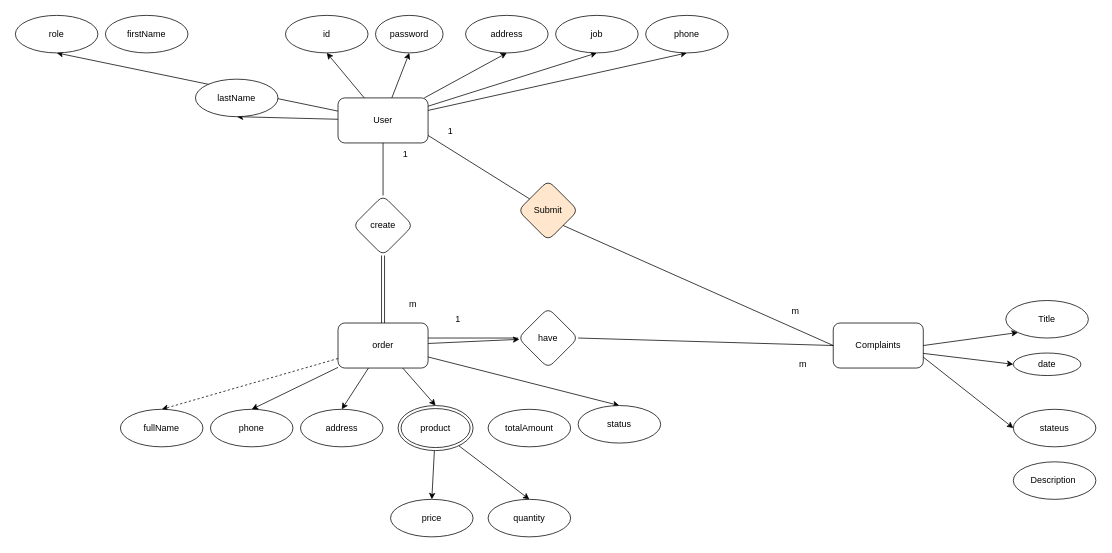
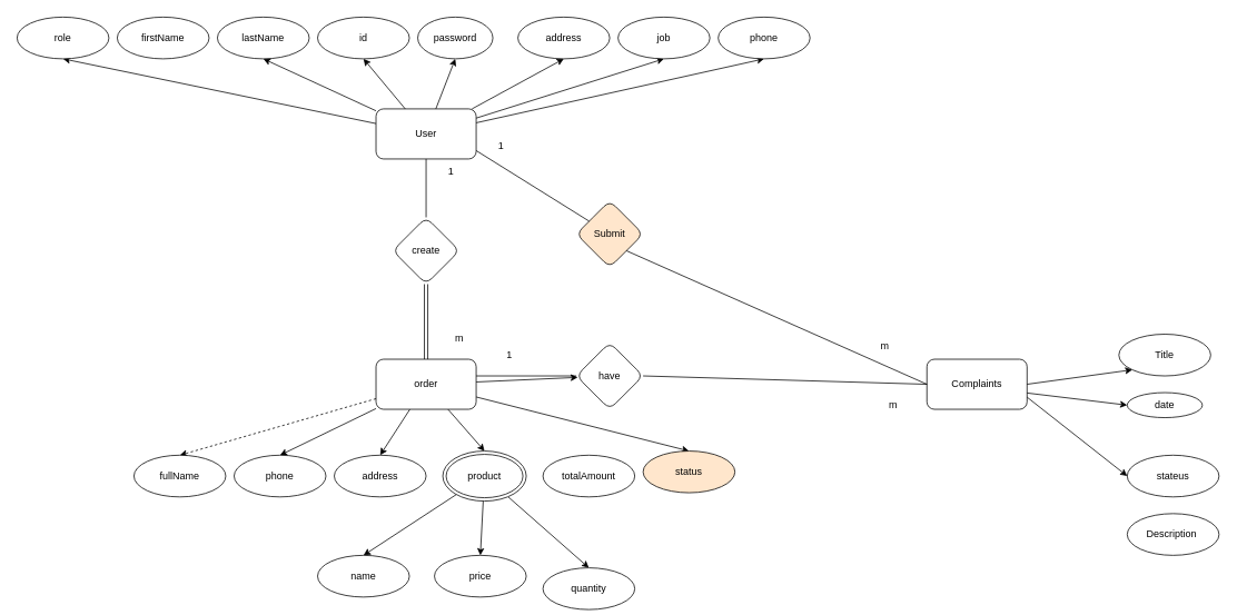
  <mxCell id="0" />
  <mxCell id="1" parent="0" />
  <mxCell id="2" value="" style="edgeStyle=none;html=1;entryX=0.5;entryY=1;entryDx=0;entryDy=0;" parent="1" source="9" target="17" edge="1"><mxGeometry relative="1" as="geometry"><mxPoint x="510" y="60" as="targetPoint" /></mxGeometry></mxCell>
  <mxCell id="3" style="edgeStyle=none;html=1;entryX=0.5;entryY=1;entryDx=0;entryDy=0;" parent="1" source="9" target="19" edge="1"><mxGeometry relative="1" as="geometry" /></mxCell>
  <mxCell id="4" style="edgeStyle=none;html=1;entryX=0.5;entryY=1;entryDx=0;entryDy=0;" parent="1" source="9" target="20" edge="1"><mxGeometry relative="1" as="geometry" /></mxCell>
  <mxCell id="5" style="edgeStyle=none;html=1;entryX=0.5;entryY=1;entryDx=0;entryDy=0;" parent="1" source="9" target="21" edge="1"><mxGeometry relative="1" as="geometry" /></mxCell>
  <mxCell id="6" style="edgeStyle=none;html=1;entryX=0.5;entryY=1;entryDx=0;entryDy=0;" parent="1" source="9" target="22" edge="1"><mxGeometry relative="1" as="geometry" /></mxCell>
  <mxCell id="7" style="edgeStyle=none;html=1;entryX=0.5;entryY=1;entryDx=0;entryDy=0;" parent="1" source="9" target="23" edge="1"><mxGeometry relative="1" as="geometry" /></mxCell>
  <mxCell id="8" style="edgeStyle=none;html=1;entryX=0.5;entryY=1;entryDx=0;entryDy=0;" parent="1" source="9" target="24" edge="1"><mxGeometry relative="1" as="geometry" /></mxCell>
  <mxCell id="9" value="User" style="rounded=1;whiteSpace=wrap;html=1;" parent="1" vertex="1"><mxGeometry x="450" y="130" width="120" height="60" as="geometry" /></mxCell>
  <mxCell id="10" style="edgeStyle=none;html=1;entryX=0.5;entryY=0;entryDx=0;entryDy=0;dashed=1;" parent="1" source="16" target="25" edge="1"><mxGeometry relative="1" as="geometry" /></mxCell>
  <mxCell id="11" style="edgeStyle=none;html=1;entryX=0.5;entryY=0;entryDx=0;entryDy=0;" parent="1" source="16" target="26" edge="1"><mxGeometry relative="1" as="geometry" /></mxCell>
  <mxCell id="12" style="edgeStyle=none;html=1;entryX=0.5;entryY=0;entryDx=0;entryDy=0;" parent="1" source="16" target="27" edge="1"><mxGeometry relative="1" as="geometry" /></mxCell>
  <mxCell id="13" style="edgeStyle=none;html=1;entryX=0.5;entryY=0;entryDx=0;entryDy=0;" parent="1" source="16" target="32" edge="1"><mxGeometry relative="1" as="geometry" /></mxCell>
  <mxCell id="14" style="edgeStyle=none;html=1;" parent="1" source="16" target="52" edge="1"><mxGeometry relative="1" as="geometry" /></mxCell>
  <mxCell id="15" style="edgeStyle=none;html=1;entryX=0.5;entryY=0;entryDx=0;entryDy=0;" parent="1" source="16" target="37" edge="1"><mxGeometry relative="1" as="geometry" /></mxCell>
  <mxCell id="16" value="order" style="rounded=1;whiteSpace=wrap;html=1;" parent="1" vertex="1"><mxGeometry x="450" y="430" width="120" height="60" as="geometry" /></mxCell>
  <mxCell id="17" value="role" style="ellipse;whiteSpace=wrap;html=1;" parent="1" vertex="1"><mxGeometry x="20" y="20" width="110" height="50" as="geometry" /></mxCell>
  <mxCell id="18" value="firstName" style="ellipse;whiteSpace=wrap;html=1;" parent="1" vertex="1"><mxGeometry x="140" y="20" width="110" height="50" as="geometry" /></mxCell>
- <mxCell id="19" value="lastName" style="ellipse;whiteSpace=wrap;html=1;" parent="1" vertex="1"><mxGeometry x="260" y="105" width="110" height="50" as="geometry" /></mxCell>
+ <mxCell id="19" value="lastName" style="ellipse;whiteSpace=wrap;html=1;" parent="1" vertex="1"><mxGeometry x="260" y="20" width="110" height="50" as="geometry" /></mxCell>
  <mxCell id="20" value="id" style="ellipse;whiteSpace=wrap;html=1;" parent="1" vertex="1"><mxGeometry x="380" y="20" width="110" height="50" as="geometry" /></mxCell>
  <mxCell id="21" value="password" style="ellipse;whiteSpace=wrap;html=1;" parent="1" vertex="1"><mxGeometry x="500" y="20" width="90" height="50" as="geometry" /></mxCell>
  <mxCell id="22" value="address" style="ellipse;whiteSpace=wrap;html=1;" parent="1" vertex="1"><mxGeometry x="620" y="20" width="110" height="50" as="geometry" /></mxCell>
  <mxCell id="23" value="job" style="ellipse;whiteSpace=wrap;html=1;" parent="1" vertex="1"><mxGeometry x="740" y="20" width="110" height="50" as="geometry" /></mxCell>
  <mxCell id="24" value="phone" style="ellipse;whiteSpace=wrap;html=1;" parent="1" vertex="1"><mxGeometry x="860" y="20" width="110" height="50" as="geometry" /></mxCell>
  <mxCell id="25" value="fullName" style="ellipse;whiteSpace=wrap;html=1;" parent="1" vertex="1"><mxGeometry x="160" y="545" width="110" height="50" as="geometry" /></mxCell>
  <mxCell id="26" value="phone" style="ellipse;whiteSpace=wrap;html=1;" parent="1" vertex="1"><mxGeometry x="280" y="545" width="110" height="50" as="geometry" /></mxCell>
  <mxCell id="27" value="address" style="ellipse;whiteSpace=wrap;html=1;" parent="1" vertex="1"><mxGeometry x="400" y="545" width="110" height="50" as="geometry" /></mxCell>
  <mxCell id="28" value="totalAmount" style="ellipse;whiteSpace=wrap;html=1;" parent="1" vertex="1"><mxGeometry x="650" y="545" width="110" height="50" as="geometry" /></mxCell>
+ <mxCell id="29" style="edgeStyle=none;html=1;entryX=0.5;entryY=0;entryDx=0;entryDy=0;" parent="1" source="32" target="33" edge="1"><mxGeometry relative="1" as="geometry" /></mxCell>
  <mxCell id="30" style="edgeStyle=none;html=1;entryX=0.5;entryY=0;entryDx=0;entryDy=0;" parent="1" source="32" target="34" edge="1"><mxGeometry relative="1" as="geometry" /></mxCell>
  <mxCell id="31" style="edgeStyle=none;html=1;entryX=0.5;entryY=0;entryDx=0;entryDy=0;" parent="1" source="32" target="35" edge="1"><mxGeometry relative="1" as="geometry" /></mxCell>
  <mxCell id="32" value="product" style="ellipse;shape=doubleEllipse;whiteSpace=wrap;html=1;" parent="1" vertex="1"><mxGeometry x="530" y="540" width="100" height="60" as="geometry" /></mxCell>
+ <mxCell id="33" value="name" style="ellipse;whiteSpace=wrap;html=1;" parent="1" vertex="1"><mxGeometry x="380" y="665" width="110" height="50" as="geometry" /></mxCell>
  <mxCell id="34" value="price" style="ellipse;whiteSpace=wrap;html=1;" parent="1" vertex="1"><mxGeometry x="520" y="665" width="110" height="50" as="geometry" /></mxCell>
- <mxCell id="35" value="quantity" style="ellipse;whiteSpace=wrap;html=1;" parent="1" vertex="1"><mxGeometry x="650" y="665" width="110" height="50" as="geometry" /></mxCell>
+ <mxCell id="35" value="quantity" style="ellipse;whiteSpace=wrap;html=1;" parent="1" vertex="1"><mxGeometry x="650" y="680" width="110" height="50" as="geometry" /></mxCell>
  <mxCell id="36" value="create" style="rhombus;whiteSpace=wrap;html=1;rounded=1;" parent="1" vertex="1"><mxGeometry x="470" y="260" width="80" height="80" as="geometry" /></mxCell>
- <mxCell id="37" value="status" style="ellipse;whiteSpace=wrap;html=1;" parent="1" vertex="1"><mxGeometry x="770" y="540" width="110" height="50" as="geometry" /></mxCell>
+ <mxCell id="37" value="status" style="ellipse;whiteSpace=wrap;html=1;fillColor=#ffe6cc;" parent="1" vertex="1"><mxGeometry x="770" y="540" width="110" height="50" as="geometry" /></mxCell>
  <mxCell id="38" value="" style="endArrow=none;html=1;entryX=0.5;entryY=1;entryDx=0;entryDy=0;exitX=0.5;exitY=0;exitDx=0;exitDy=0;" parent="1" source="36" target="9" edge="1"><mxGeometry width="50" height="50" relative="1" as="geometry"><mxPoint x="520" y="260" as="sourcePoint" /><mxPoint x="570" y="210" as="targetPoint" /></mxGeometry></mxCell>
  <mxCell id="39" value="" style="shape=link;html=1;entryX=0.5;entryY=0;entryDx=0;entryDy=0;exitX=0.5;exitY=1;exitDx=0;exitDy=0;" parent="1" source="36" target="16" edge="1"><mxGeometry width="100" relative="1" as="geometry"><mxPoint x="480" y="340" as="sourcePoint" /><mxPoint x="580" y="340" as="targetPoint" /></mxGeometry></mxCell>
  <mxCell id="40" value="1" style="text;html=1;strokeColor=none;fillColor=none;align=center;verticalAlign=middle;whiteSpace=wrap;rounded=0;" parent="1" vertex="1"><mxGeometry x="510" y="190" width="60" height="30" as="geometry" /></mxCell>
  <mxCell id="41" value="m" style="text;html=1;strokeColor=none;fillColor=none;align=center;verticalAlign=middle;whiteSpace=wrap;rounded=0;" parent="1" vertex="1"><mxGeometry x="520" y="390" width="60" height="30" as="geometry" /></mxCell>
  <mxCell id="42" value="Complaints" style="rounded=1;whiteSpace=wrap;html=1;" parent="1" vertex="1"><mxGeometry x="1110" y="430" width="120" height="60" as="geometry" /></mxCell>
  <mxCell id="43" value="Title" style="ellipse;whiteSpace=wrap;html=1;" parent="1" vertex="1"><mxGeometry x="1340" y="400" width="110" height="50" as="geometry" /></mxCell>
  <mxCell id="44" value="date" style="ellipse;whiteSpace=wrap;html=1;" parent="1" vertex="1"><mxGeometry x="1350" y="470" width="90" height="30" as="geometry" /></mxCell>
  <mxCell id="45" value="Submit" style="rhombus;whiteSpace=wrap;html=1;rounded=1;fillColor=#ffe6cc;" parent="1" vertex="1"><mxGeometry x="690" y="240" width="80" height="80" as="geometry" /></mxCell>
  <mxCell id="46" value="" style="endArrow=none;html=1;entryX=0.5;entryY=1;entryDx=0;entryDy=0;" parent="1" source="45" edge="1"><mxGeometry width="50" height="50" relative="1" as="geometry"><mxPoint x="570" y="250" as="sourcePoint" /><mxPoint x="570" y="180" as="targetPoint" /></mxGeometry></mxCell>
  <mxCell id="47" value="" style="endArrow=none;html=1;entryX=0.5;entryY=1;entryDx=0;entryDy=0;exitX=0;exitY=0.5;exitDx=0;exitDy=0;" parent="1" source="42" edge="1"><mxGeometry width="50" height="50" relative="1" as="geometry"><mxPoint x="750" y="370" as="sourcePoint" /><mxPoint x="750" y="300" as="targetPoint" /></mxGeometry></mxCell>
  <mxCell id="48" style="edgeStyle=none;html=1;entryX=0;entryY=0.5;entryDx=0;entryDy=0;" parent="1" target="44" edge="1"><mxGeometry relative="1" as="geometry"><mxPoint x="1230" y="470.48" as="sourcePoint" /><mxPoint x="1364.208" y="379.525" as="targetPoint" /></mxGeometry></mxCell>
  <mxCell id="49" style="edgeStyle=none;html=1;entryX=0;entryY=1;entryDx=0;entryDy=0;" parent="1" target="43" edge="1"><mxGeometry relative="1" as="geometry"><mxPoint x="1230" y="460" as="sourcePoint" /><mxPoint x="1348.46" y="498" as="targetPoint" /><Array as="points" /></mxGeometry></mxCell>
  <mxCell id="50" value="1" style="text;html=1;strokeColor=none;fillColor=none;align=center;verticalAlign=middle;whiteSpace=wrap;rounded=0;" parent="1" vertex="1"><mxGeometry x="570" y="160" width="60" height="30" as="geometry" /></mxCell>
  <mxCell id="51" value="m" style="text;html=1;strokeColor=none;fillColor=none;align=center;verticalAlign=middle;whiteSpace=wrap;rounded=0;" parent="1" vertex="1"><mxGeometry x="1030" y="400" width="60" height="30" as="geometry" /></mxCell>
  <mxCell id="52" value="have" style="rhombus;whiteSpace=wrap;html=1;rounded=1;" vertex="1" parent="1"><mxGeometry x="690" y="410" width="80" height="80" as="geometry" /></mxCell>
  <mxCell id="53" value="" style="endArrow=none;html=1;entryX=0.5;entryY=1;entryDx=0;entryDy=0;exitX=0;exitY=0.5;exitDx=0;exitDy=0;" edge="1" parent="1" source="52"><mxGeometry width="50" height="50" relative="1" as="geometry"><mxPoint x="705.385" y="534.615" as="sourcePoint" /><mxPoint x="570" y="450" as="targetPoint" /></mxGeometry></mxCell>
  <mxCell id="54" value="" style="endArrow=none;html=1;entryX=0.5;entryY=1;entryDx=0;entryDy=0;exitX=0;exitY=0.5;exitDx=0;exitDy=0;" edge="1" parent="1" source="42"><mxGeometry width="50" height="50" relative="1" as="geometry"><mxPoint x="1130" y="610" as="sourcePoint" /><mxPoint x="770" y="450" as="targetPoint" /></mxGeometry></mxCell>
  <mxCell id="55" value="m" style="text;html=1;strokeColor=none;fillColor=none;align=center;verticalAlign=middle;whiteSpace=wrap;rounded=0;" vertex="1" parent="1"><mxGeometry x="1040" y="470" width="60" height="30" as="geometry" /></mxCell>
  <mxCell id="56" value="1" style="text;html=1;strokeColor=none;fillColor=none;align=center;verticalAlign=middle;whiteSpace=wrap;rounded=0;" vertex="1" parent="1"><mxGeometry x="580" y="410" width="60" height="30" as="geometry" /></mxCell>
  <mxCell id="57" value="stateus" style="ellipse;whiteSpace=wrap;html=1;" vertex="1" parent="1"><mxGeometry x="1350" y="545" width="110" height="50" as="geometry" /></mxCell>
  <mxCell id="58" style="edgeStyle=none;html=1;entryX=0;entryY=0.5;entryDx=0;entryDy=0;" edge="1" parent="1" target="57"><mxGeometry relative="1" as="geometry"><mxPoint x="1230" y="475.48" as="sourcePoint" /><mxPoint x="1350" y="500" as="targetPoint" /></mxGeometry></mxCell>
  <mxCell id="59" value="Description&amp;nbsp;" style="ellipse;whiteSpace=wrap;html=1;" vertex="1" parent="1"><mxGeometry x="1350" y="615" width="110" height="50" as="geometry" /></mxCell>
